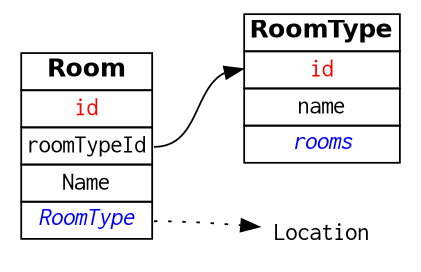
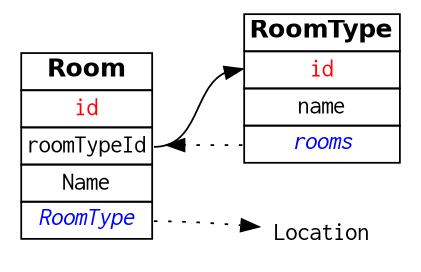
  digraph {
    rankdir=LR
    node [fontname=Courier shape=plaintext]
    edge [style=dotted]
    n1 [label=< 	  <table border="0" cellborder="1" cellspacing="0"> 	  <tr><td><font face="Helvetica"><b>Room</b></font></td></tr> 	  <tr><td port="id"><font color="red">id</font></td></tr> 	    	  <tr><td port="roomTypeId">roomTypeId</td></tr> 	  <tr><td>Name</td></tr> 	  <tr><td port="location"><font color="blue"><i>RoomType</i></font></td></tr> 	  </table>>]
    n2 [label=< 	   <table border="0" cellborder="1" cellspacing="0"> 	   <tr><td><font face="Helvetica"><b>RoomType</b></font></td></tr> 	   <tr><td port="id"><font color="red">id</font></td></tr> 	    	   <tr><td>name</td></tr> 	   <tr><td port="rooms"><font color="blue"><i>rooms</i></font></td></tr> 	   </table>>]
    Location
    n1 -> n2 [headport=id tailport=roomTypeId style=""]
    n1 -> Location [tailport=location]
+   n2 -> n1 [tailport=rooms]
  }
